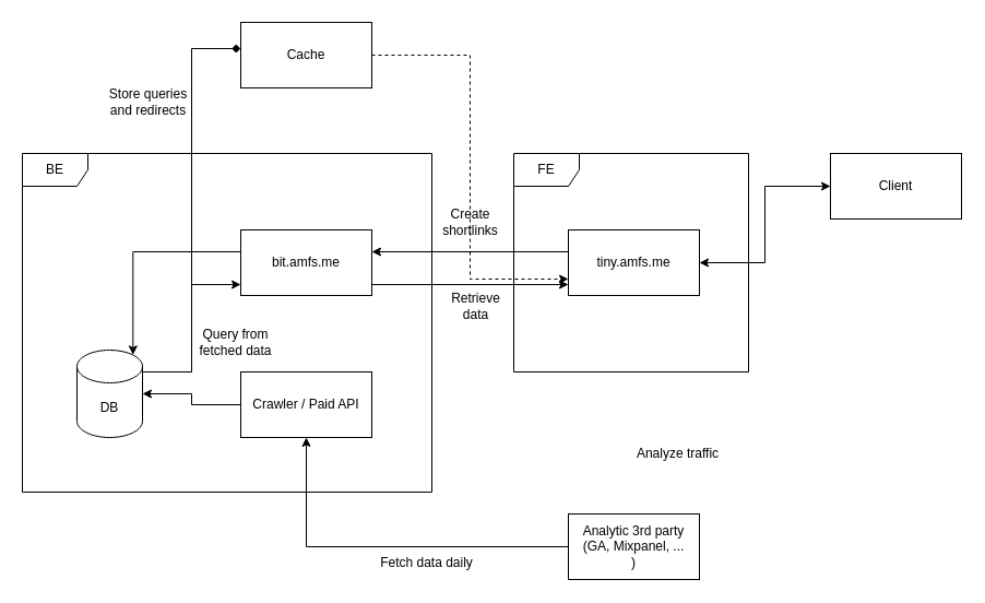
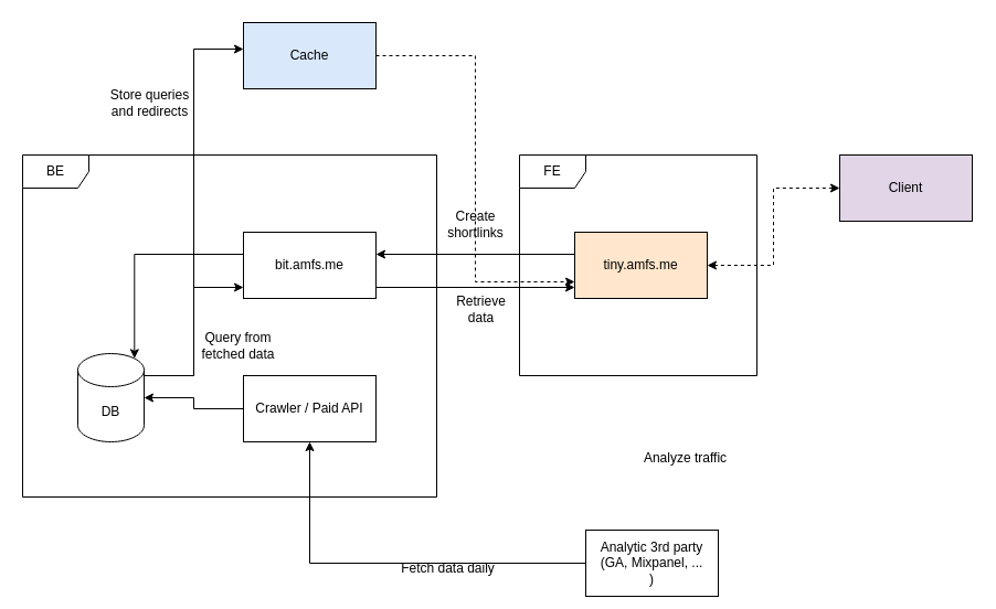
  <mxCell id="0" />
  <mxCell id="1" parent="0" />
  <mxCell id="2" style="edgeStyle=orthogonalEdgeStyle;rounded=0;orthogonalLoop=1;jettySize=auto;html=1;entryX=1;entryY=0.5;entryDx=0;entryDy=0;entryPerimeter=0;" parent="1" source="3" target="10" edge="1"><mxGeometry relative="1" as="geometry" /></mxCell>
  <mxCell id="3" value="Crawler / Paid API" style="rounded=0;whiteSpace=wrap;html=1;" parent="1" vertex="1"><mxGeometry x="220" y="340" width="120" height="60" as="geometry" /></mxCell>
  <mxCell id="4" style="edgeStyle=orthogonalEdgeStyle;rounded=0;orthogonalLoop=1;jettySize=auto;html=1;" parent="1" source="6" edge="1"><mxGeometry relative="1" as="geometry"><mxPoint x="520" y="260" as="targetPoint" /><Array as="points"><mxPoint x="520" y="260" /></Array></mxGeometry></mxCell>
  <mxCell id="5" style="edgeStyle=orthogonalEdgeStyle;rounded=0;orthogonalLoop=1;jettySize=auto;html=1;entryX=0.855;entryY=0;entryDx=0;entryDy=4.35;entryPerimeter=0;endArrow=classic;endFill=1;startArrow=none;startFill=0;" parent="1" source="6" target="10" edge="1"><mxGeometry relative="1" as="geometry"><Array as="points"><mxPoint x="121" y="230" /></Array></mxGeometry></mxCell>
  <mxCell id="6" value="bit.amfs.me" style="rounded=0;whiteSpace=wrap;html=1;" parent="1" vertex="1"><mxGeometry x="220" y="210" width="120" height="60" as="geometry" /></mxCell>
  <mxCell id="7" value="BE" style="shape=umlFrame;whiteSpace=wrap;html=1;pointerEvents=0;" parent="1" vertex="1"><mxGeometry x="20" y="140" width="375" height="310" as="geometry" /></mxCell>
  <mxCell id="8" style="edgeStyle=orthogonalEdgeStyle;rounded=0;orthogonalLoop=1;jettySize=auto;html=1;" parent="1" source="10" edge="1"><mxGeometry relative="1" as="geometry"><mxPoint x="220" y="260" as="targetPoint" /><Array as="points"><mxPoint x="175" y="340" /><mxPoint x="175" y="260" /><mxPoint x="220" y="260" /></Array></mxGeometry></mxCell>
- <mxCell id="9" style="edgeStyle=orthogonalEdgeStyle;rounded=0;orthogonalLoop=1;jettySize=auto;html=1;entryX=0;entryY=0.4;entryDx=0;entryDy=0;entryPerimeter=0;endArrow=diamond;" edge="1" parent="1" source="10" target="24"><mxGeometry relative="1" as="geometry"><Array as="points"><mxPoint x="175" y="340" /><mxPoint x="175" y="44" /></Array></mxGeometry></mxCell>
+ <mxCell id="9" style="edgeStyle=orthogonalEdgeStyle;rounded=0;orthogonalLoop=1;jettySize=auto;html=1;entryX=0;entryY=0.4;entryDx=0;entryDy=0;entryPerimeter=0;" edge="1" parent="1" source="10" target="24"><mxGeometry relative="1" as="geometry"><Array as="points"><mxPoint x="175" y="340" /><mxPoint x="175" y="44" /></Array></mxGeometry></mxCell>
  <mxCell id="10" value="DB" style="shape=cylinder3;whiteSpace=wrap;html=1;boundedLbl=1;backgroundOutline=1;size=15;" parent="1" vertex="1"><mxGeometry x="70" y="320" width="60" height="80" as="geometry" /></mxCell>
- <mxCell id="11" value="Client" style="rounded=0;whiteSpace=wrap;html=1;" parent="1" vertex="1"><mxGeometry x="760" y="140" width="120" height="60" as="geometry" /></mxCell>
+ <mxCell id="11" value="Client" style="rounded=0;whiteSpace=wrap;html=1;fillColor=#e1d5e7;" parent="1" vertex="1"><mxGeometry x="760" y="140" width="120" height="60" as="geometry" /></mxCell>
  <mxCell id="12" style="edgeStyle=orthogonalEdgeStyle;rounded=0;orthogonalLoop=1;jettySize=auto;html=1;entryX=0.5;entryY=1;entryDx=0;entryDy=0;" parent="1" source="13" target="3" edge="1"><mxGeometry relative="1" as="geometry" /></mxCell>
- <mxCell id="13" value="Analytic 3rd party (GA, Mixpanel, ...&lt;br&gt;)" style="rounded=0;whiteSpace=wrap;html=1;" parent="1" vertex="1"><mxGeometry x="520" y="470" width="120" height="60" as="geometry" /></mxCell>
+ <mxCell id="13" value="Analytic 3rd party (GA, Mixpanel, ...&lt;br&gt;)" style="rounded=0;whiteSpace=wrap;html=1;" parent="1" vertex="1"><mxGeometry x="530" y="480" width="120" height="60" as="geometry" /></mxCell>
  <mxCell id="14" value="FE" style="shape=umlFrame;whiteSpace=wrap;html=1;pointerEvents=0;" parent="1" vertex="1"><mxGeometry x="470" y="140" width="215" height="200" as="geometry" /></mxCell>
  <mxCell id="15" style="edgeStyle=orthogonalEdgeStyle;rounded=0;orthogonalLoop=1;jettySize=auto;html=1;startArrow=none;startFill=0;" parent="1" source="17" edge="1"><mxGeometry relative="1" as="geometry"><mxPoint x="340" y="230" as="targetPoint" /><Array as="points"><mxPoint x="340" y="230" /></Array></mxGeometry></mxCell>
- <mxCell id="16" style="edgeStyle=orthogonalEdgeStyle;rounded=0;orthogonalLoop=1;jettySize=auto;html=1;entryX=0;entryY=0.5;entryDx=0;entryDy=0;startArrow=classic;startFill=1;" parent="1" source="17" target="11" edge="1"><mxGeometry relative="1" as="geometry" /></mxCell>
- <mxCell id="17" value="tiny.amfs.me" style="rounded=0;whiteSpace=wrap;html=1;" parent="1" vertex="1"><mxGeometry x="520" y="210" width="120" height="60" as="geometry" /></mxCell>
+ <mxCell id="16" style="edgeStyle=orthogonalEdgeStyle;rounded=0;orthogonalLoop=1;jettySize=auto;html=1;entryX=0;entryY=0.5;entryDx=0;entryDy=0;startArrow=classic;startFill=1;dashed=1;" parent="1" source="17" target="11" edge="1"><mxGeometry relative="1" as="geometry" /></mxCell>
+ <mxCell id="17" value="tiny.amfs.me" style="rounded=0;whiteSpace=wrap;html=1;fillColor=#ffe6cc;" parent="1" vertex="1"><mxGeometry x="520" y="210" width="120" height="60" as="geometry" /></mxCell>
  <mxCell id="18" value="Analyze traffic" style="text;html=1;align=center;verticalAlign=middle;resizable=0;points=[];autosize=1;strokeColor=none;fillColor=none;" parent="1" vertex="1"><mxGeometry x="570" y="400" width="100" height="30" as="geometry" /></mxCell>
- <mxCell id="19" value="Fetch data daily" style="text;html=1;align=center;verticalAlign=middle;resizable=0;points=[];autosize=1;strokeColor=none;fillColor=none;" parent="1" vertex="1"><mxGeometry x="335" y="500" width="110" height="30" as="geometry" /></mxCell>
+ <mxCell id="19" value="Fetch data daily" style="text;html=1;align=center;verticalAlign=middle;resizable=0;points=[];autosize=1;strokeColor=none;fillColor=none;" parent="1" vertex="1"><mxGeometry x="350" y="500" width="110" height="30" as="geometry" /></mxCell>
  <mxCell id="20" value="Create &lt;br&gt;shortlinks" style="text;html=1;align=center;verticalAlign=middle;resizable=0;points=[];autosize=1;strokeColor=none;fillColor=none;" parent="1" vertex="1"><mxGeometry x="395" y="183" width="70" height="40" as="geometry" /></mxCell>
  <mxCell id="21" value="Retrieve &lt;br&gt;data" style="text;html=1;align=center;verticalAlign=middle;resizable=0;points=[];autosize=1;strokeColor=none;fillColor=none;" parent="1" vertex="1"><mxGeometry x="400" y="260" width="70" height="40" as="geometry" /></mxCell>
  <mxCell id="22" value="Query from &lt;br&gt;fetched data" style="text;html=1;align=center;verticalAlign=middle;resizable=0;points=[];autosize=1;strokeColor=none;fillColor=none;" parent="1" vertex="1"><mxGeometry x="170" y="293" width="90" height="40" as="geometry" /></mxCell>
  <mxCell id="23" style="edgeStyle=orthogonalEdgeStyle;rounded=0;orthogonalLoop=1;jettySize=auto;html=1;entryX=0;entryY=0.75;entryDx=0;entryDy=0;dashed=1;" edge="1" parent="1" source="24" target="17"><mxGeometry relative="1" as="geometry" /></mxCell>
- <mxCell id="24" value="Cache" style="rounded=0;whiteSpace=wrap;html=1;" parent="1" vertex="1"><mxGeometry x="220" y="20" width="120" height="60" as="geometry" /></mxCell>
+ <mxCell id="24" value="Cache" style="rounded=0;whiteSpace=wrap;html=1;fillColor=#dae8fc;" parent="1" vertex="1"><mxGeometry x="220" y="20" width="120" height="60" as="geometry" /></mxCell>
  <mxCell id="25" value="Store queries &lt;br&gt;and redirects" style="text;html=1;align=center;verticalAlign=middle;resizable=0;points=[];autosize=1;strokeColor=none;fillColor=none;" vertex="1" parent="1"><mxGeometry x="90" y="73" width="90" height="40" as="geometry" /></mxCell>
